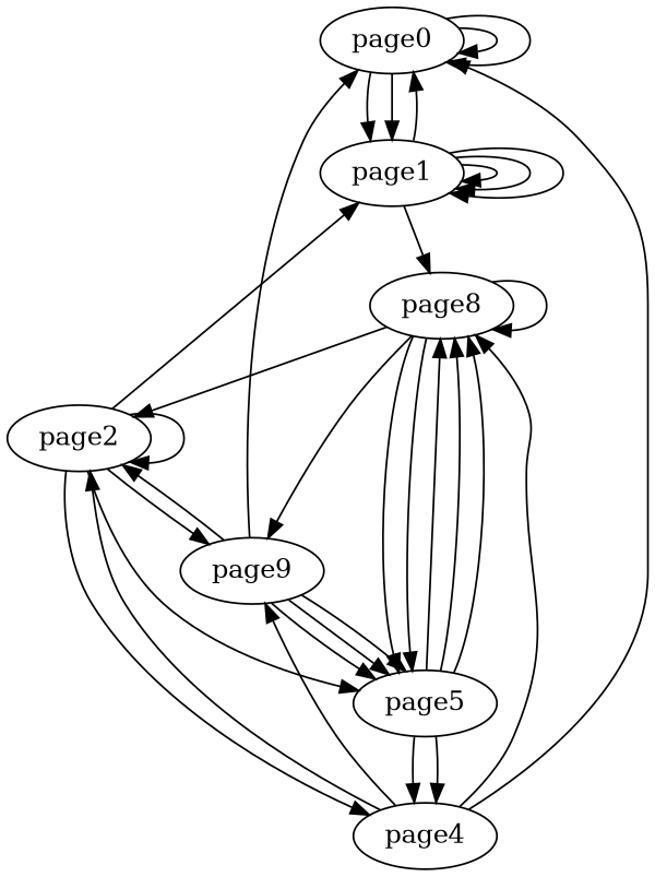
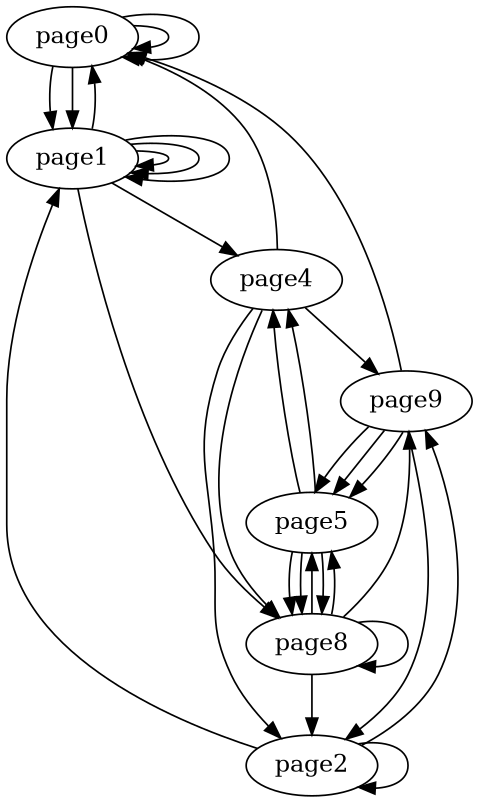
  digraph {
    page0
    page1
    n3 [label=page8]
    page2
    page4
    page5
    n7 [label=page9]
    page0 -> page0
    page0 -> page0
    page0 -> page1
    page0 -> page1
    page1 -> page0
    page1 -> page1
    page1 -> page1
    page1 -> page1
    page1 -> n3
    n3 -> n3
    n3 -> page2
    n3 -> page5
    n3 -> page5
    n3 -> n7
    page2 -> page1
    page2 -> page2
-   page2 -> page4
-   page2 -> page5
+   page1 -> page4
    page2 -> n7
    page4 -> page0
    page4 -> n3
    page4 -> page2
    page4 -> n7
    page5 -> n3
    page5 -> n3
    page5 -> n3
    page5 -> page4
    page5 -> page4
    n7 -> page0
    n7 -> page2
    n7 -> page5
    n7 -> page5
    n7 -> page5
  }
